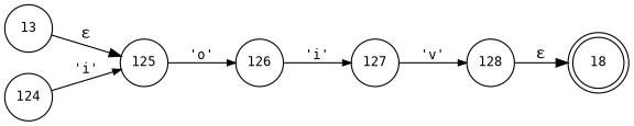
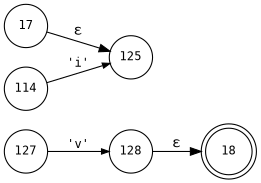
  digraph {
    fontname="DejaVu Sans Mono"
    rankdir=LR
    node [fixedsize=true fontname="DejaVu Sans Mono" fontsize=11 shape=circle peripheries=1]
    edge [fontname="DejaVu Sans Mono" arrowhead=normal arrowsize=.7 fontsize=11]
    n1 [label=18 shape=doublecircle width=.6 peripheries=""]
    n2 [label=128 width=.55]
-   n3 [label=13 width=.55]
+   n3 [label=17 width=.55]
    n4 [label=125 width=.55]
-   n5 [label=124 width=.55]
-   n6 [label=126 width=.55]
+   n5 [label=114 width=.55]
    n7 [label=127 width=.55]
    n2 -> n1 [label="&epsilon;" arrowhead="" arrowsize="" fontsize=""]
    n3 -> n4 [label="&epsilon;" arrowhead="" arrowsize="" fontsize=""]
-   n4 -> n6 [label="'o'"]
    n5 -> n4 [label="'i'"]
-   n6 -> n7 [label="'i'"]
    n7 -> n2 [label="'v'"]
  }
